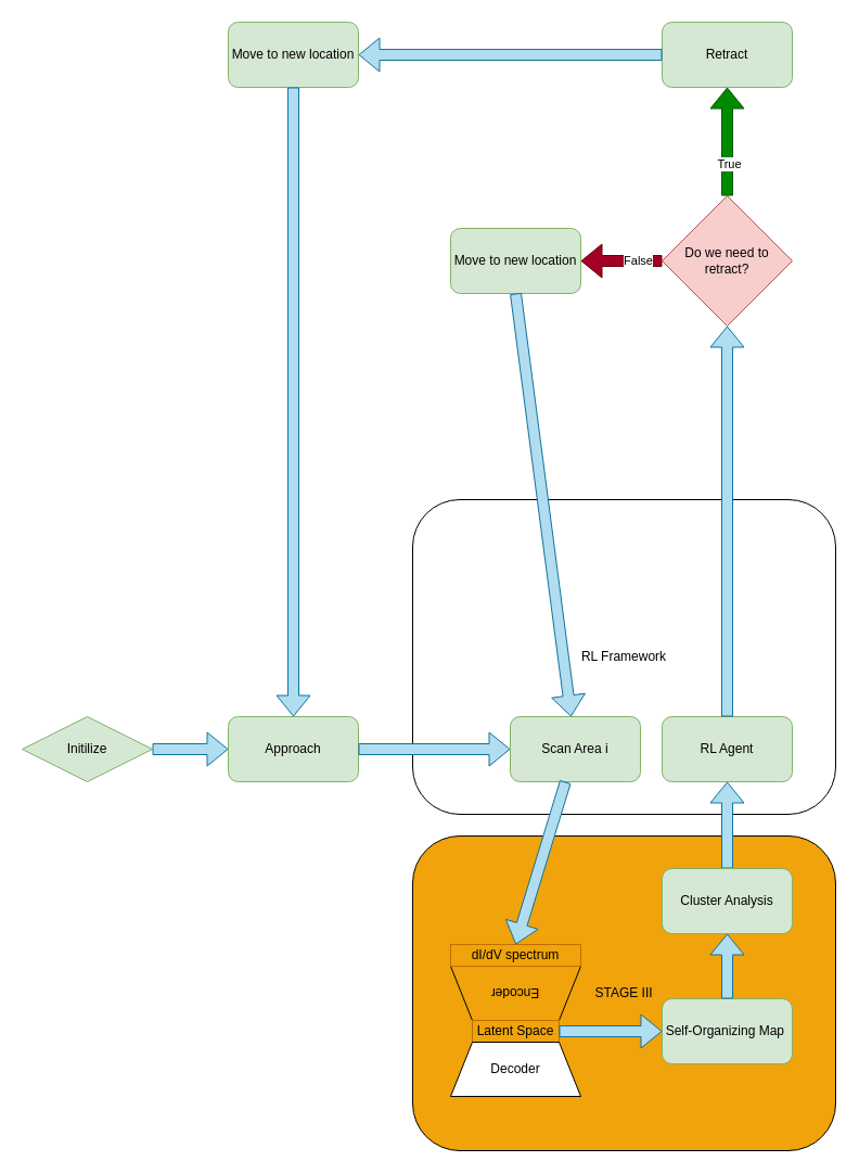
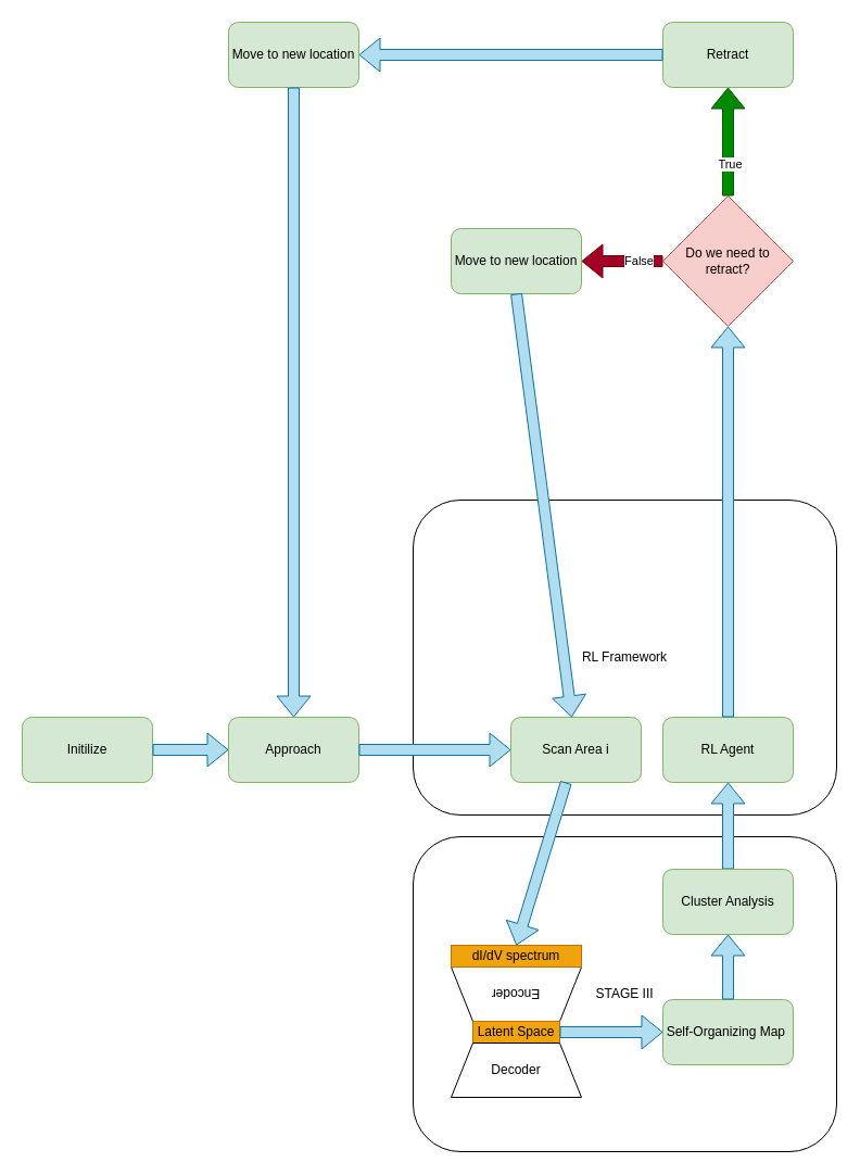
  <mxCell id="0" />
  <mxCell id="1" parent="0" />
  <mxCell id="2" value="RL Framework" style="rounded=1;whiteSpace=wrap;html=1;" vertex="1" parent="1"><mxGeometry x="380" y="460" width="390" height="290" as="geometry" /></mxCell>
- <mxCell id="3" value="STAGE III" style="rounded=1;whiteSpace=wrap;html=1;fillColor=#f0a30a;" parent="1" vertex="1"><mxGeometry x="380" y="770" width="390" height="290" as="geometry" /></mxCell>
+ <mxCell id="3" value="STAGE III" style="rounded=1;whiteSpace=wrap;html=1;" parent="1" vertex="1"><mxGeometry x="380" y="770" width="390" height="290" as="geometry" /></mxCell>
  <mxCell id="4" value="Scan Area i" style="rounded=1;whiteSpace=wrap;html=1;fillColor=#d5e8d4;strokeColor=#82b366;" parent="1" vertex="1"><mxGeometry x="470" y="660" width="120" height="60" as="geometry" /></mxCell>
  <mxCell id="5" value="" style="shape=flexArrow;endArrow=classic;html=1;rounded=0;entryX=0.5;entryY=0;entryDx=0;entryDy=0;fillColor=#b1ddf0;strokeColor=#10739e;" parent="1" source="4" target="12" edge="1"><mxGeometry width="50" height="50" relative="1" as="geometry"><mxPoint x="502.5" y="1200" as="sourcePoint" /><mxPoint x="493" y="1130" as="targetPoint" /></mxGeometry></mxCell>
  <mxCell id="6" value="" style="edgeStyle=orthogonalEdgeStyle;rounded=0;orthogonalLoop=1;jettySize=auto;html=1;" edge="1" parent="1" source="8" target="18"><mxGeometry relative="1" as="geometry" /></mxCell>
  <mxCell id="7" value="" style="edgeStyle=orthogonalEdgeStyle;rounded=0;orthogonalLoop=1;jettySize=auto;html=1;fillColor=#b0e3e6;strokeColor=#0e8088;" edge="1" parent="1" source="8" target="18"><mxGeometry relative="1" as="geometry" /></mxCell>
  <mxCell id="8" value="Self-Organizing Map&amp;nbsp;" style="rounded=1;whiteSpace=wrap;html=1;fillColor=#d5e8d4;strokeColor=#82b366;" parent="1" vertex="1"><mxGeometry x="610" y="920" width="120" height="60" as="geometry" /></mxCell>
  <mxCell id="9" value="Encoder" style="shape=trapezoid;perimeter=trapezoidPerimeter;whiteSpace=wrap;html=1;fixedSize=1;rotation=-180;fillColor=none;" parent="1" vertex="1"><mxGeometry x="415" y="890" width="120" height="50" as="geometry" /></mxCell>
  <mxCell id="10" value="Latent Space" style="rounded=0;whiteSpace=wrap;html=1;fillColor=#f0a30a;fontColor=#000000;strokeColor=#BD7000;" parent="1" vertex="1"><mxGeometry x="435" y="940" width="80" height="20" as="geometry" /></mxCell>
  <mxCell id="11" value="Decoder" style="shape=trapezoid;perimeter=trapezoidPerimeter;whiteSpace=wrap;html=1;fixedSize=1;rotation=0;" parent="1" vertex="1"><mxGeometry x="415" y="960" width="120" height="50" as="geometry" /></mxCell>
  <mxCell id="12" value="dI/dV spectrum" style="rounded=0;whiteSpace=wrap;html=1;fillColor=#f0a30a;fontColor=#000000;strokeColor=#BD7000;" parent="1" vertex="1"><mxGeometry x="415" y="870" width="120" height="20" as="geometry" /></mxCell>
  <mxCell id="13" value="" style="shape=flexArrow;endArrow=classic;html=1;rounded=0;entryX=0;entryY=0.5;entryDx=0;entryDy=0;exitX=1;exitY=0.5;exitDx=0;exitDy=0;fillColor=#b1ddf0;strokeColor=#10739e;" parent="1" source="10" target="8" edge="1"><mxGeometry width="50" height="50" relative="1" as="geometry"><mxPoint x="460" y="1490" as="sourcePoint" /><mxPoint x="510" y="1440" as="targetPoint" /></mxGeometry></mxCell>
  <mxCell id="14" value="" style="shape=flexArrow;endArrow=classic;html=1;rounded=0;exitX=0.5;exitY=0;exitDx=0;exitDy=0;entryX=0.5;entryY=1;entryDx=0;entryDy=0;fillColor=#b1ddf0;strokeColor=#10739e;" parent="1" source="18" target="15" edge="1"><mxGeometry width="50" height="50" relative="1" as="geometry"><mxPoint x="702.54" y="1060" as="sourcePoint" /><mxPoint x="702.5" y="990" as="targetPoint" /></mxGeometry></mxCell>
  <mxCell id="15" value="RL Agent" style="rounded=1;whiteSpace=wrap;html=1;fillColor=#d5e8d4;strokeColor=#82b366;" parent="1" vertex="1"><mxGeometry x="610" y="660" width="120" height="60" as="geometry" /></mxCell>
  <mxCell id="16" value="" style="shape=flexArrow;endArrow=classic;html=1;rounded=0;exitX=0.5;exitY=0;exitDx=0;exitDy=0;fillColor=#b1ddf0;strokeColor=#10739e;entryX=0.5;entryY=1;entryDx=0;entryDy=0;" parent="1" edge="1" target="23" source="15"><mxGeometry width="50" height="50" relative="1" as="geometry"><mxPoint x="704.54" y="370" as="sourcePoint" /><mxPoint x="704.5" y="300" as="targetPoint" /></mxGeometry></mxCell>
  <mxCell id="17" value="" style="shape=flexArrow;endArrow=classic;html=1;rounded=0;entryX=0.5;entryY=1;entryDx=0;entryDy=0;fillColor=#b1ddf0;strokeColor=#10739e;" parent="1" target="18" edge="1"><mxGeometry width="50" height="50" relative="1" as="geometry"><mxPoint x="670" y="920" as="sourcePoint" /><mxPoint x="670" y="720" as="targetPoint" /></mxGeometry></mxCell>
  <mxCell id="18" value="Cluster Analysis" style="rounded=1;whiteSpace=wrap;html=1;fillColor=#d5e8d4;strokeColor=#82b366;" parent="1" vertex="1"><mxGeometry x="610" y="800" width="120" height="60" as="geometry" /></mxCell>
- <mxCell id="19" value="Initilize" style="rhombus;whiteSpace=wrap;html=1;fillColor=#d5e8d4;strokeColor=#82b366;" parent="1" vertex="1"><mxGeometry x="20" y="660" width="120" height="60" as="geometry" /></mxCell>
+ <mxCell id="19" value="Initilize" style="rounded=1;whiteSpace=wrap;html=1;fillColor=#d5e8d4;strokeColor=#82b366;" parent="1" vertex="1"><mxGeometry x="20" y="660" width="120" height="60" as="geometry" /></mxCell>
  <mxCell id="20" value="Approach" style="rounded=1;whiteSpace=wrap;html=1;fillColor=#d5e8d4;strokeColor=#82b366;" parent="1" vertex="1"><mxGeometry x="210" y="660" width="120" height="60" as="geometry" /></mxCell>
  <mxCell id="21" value="" style="shape=flexArrow;endArrow=classic;html=1;rounded=0;exitX=1;exitY=0.5;exitDx=0;exitDy=0;entryX=0;entryY=0.5;entryDx=0;entryDy=0;fillColor=#b1ddf0;strokeColor=#10739e;" parent="1" source="19" target="20" edge="1"><mxGeometry width="50" height="50" relative="1" as="geometry"><mxPoint x="140" y="700" as="sourcePoint" /><mxPoint x="190" y="650" as="targetPoint" /></mxGeometry></mxCell>
  <mxCell id="22" value="" style="shape=flexArrow;endArrow=classic;html=1;rounded=0;entryX=0;entryY=0.5;entryDx=0;entryDy=0;fillColor=#b1ddf0;strokeColor=#10739e;" parent="1" source="20" target="4" edge="1"><mxGeometry width="50" height="50" relative="1" as="geometry"><mxPoint x="150" y="700" as="sourcePoint" /><mxPoint x="220" y="700" as="targetPoint" /></mxGeometry></mxCell>
  <mxCell id="23" value="Do we need to retract?" style="rhombus;whiteSpace=wrap;html=1;fillColor=#f8cecc;strokeColor=#b85450;" parent="1" vertex="1"><mxGeometry x="610" y="180" width="120" height="120" as="geometry" /></mxCell>
  <mxCell id="24" value="" style="shape=flexArrow;endArrow=classic;html=1;rounded=0;exitX=0.5;exitY=0;exitDx=0;exitDy=0;entryX=0.5;entryY=1;entryDx=0;entryDy=0;fillColor=#008a00;strokeColor=#005700;" parent="1" target="29" edge="1" source="23"><mxGeometry width="50" height="50" relative="1" as="geometry"><mxPoint x="704.54" y="155" as="sourcePoint" /><mxPoint x="704.5" y="85" as="targetPoint" /></mxGeometry></mxCell>
  <mxCell id="25" value="True" style="edgeLabel;html=1;align=center;verticalAlign=middle;resizable=0;points=[];" parent="24" vertex="1" connectable="0"><mxGeometry x="-0.4" y="-1" relative="1" as="geometry"><mxPoint as="offset" /></mxGeometry></mxCell>
  <mxCell id="26" value="" style="shape=flexArrow;endArrow=classic;html=1;rounded=0;exitX=0;exitY=0.5;exitDx=0;exitDy=0;entryX=1;entryY=0.5;entryDx=0;entryDy=0;fillColor=#a20025;strokeColor=#6F0000;" parent="1" source="23" target="32" edge="1"><mxGeometry width="50" height="50" relative="1" as="geometry"><mxPoint x="530.04" y="200" as="sourcePoint" /><mxPoint x="570" y="228" as="targetPoint" /></mxGeometry></mxCell>
  <mxCell id="27" value="False" style="edgeLabel;html=1;align=center;verticalAlign=middle;resizable=0;points=[];" parent="26" vertex="1" connectable="0"><mxGeometry x="-0.4" y="-1" relative="1" as="geometry"><mxPoint as="offset" /></mxGeometry></mxCell>
  <mxCell id="28" value="Move to new location" style="rounded=1;whiteSpace=wrap;html=1;fillColor=#d5e8d4;strokeColor=#82b366;" parent="1" vertex="1"><mxGeometry x="210" y="20" width="120" height="60" as="geometry" /></mxCell>
  <mxCell id="29" value="Retract" style="rounded=1;whiteSpace=wrap;html=1;fillColor=#d5e8d4;strokeColor=#82b366;" parent="1" vertex="1"><mxGeometry x="610" y="20" width="120" height="60" as="geometry" /></mxCell>
  <mxCell id="30" value="" style="shape=flexArrow;endArrow=classic;html=1;rounded=0;entryX=1;entryY=0.5;entryDx=0;entryDy=0;exitX=0;exitY=0.5;exitDx=0;exitDy=0;fillColor=#b1ddf0;strokeColor=#10739e;" parent="1" source="29" target="28" edge="1"><mxGeometry width="50" height="50" relative="1" as="geometry"><mxPoint x="445" y="120" as="sourcePoint" /><mxPoint x="530" y="120" as="targetPoint" /></mxGeometry></mxCell>
  <mxCell id="31" value="" style="shape=flexArrow;endArrow=classic;html=1;rounded=0;exitX=0.5;exitY=1;exitDx=0;exitDy=0;fillColor=#b1ddf0;strokeColor=#10739e;" parent="1" source="28" target="20" edge="1"><mxGeometry width="50" height="50" relative="1" as="geometry"><mxPoint x="655" y="60" as="sourcePoint" /><mxPoint x="370" y="60" as="targetPoint" /></mxGeometry></mxCell>
  <mxCell id="32" value="Move to new location" style="rounded=1;whiteSpace=wrap;html=1;fillColor=#d5e8d4;strokeColor=#82b366;" parent="1" vertex="1"><mxGeometry x="415" y="210" width="120" height="60" as="geometry" /></mxCell>
  <mxCell id="33" value="" style="shape=flexArrow;endArrow=classic;html=1;rounded=0;exitX=0.5;exitY=1;exitDx=0;exitDy=0;fillColor=#b1ddf0;strokeColor=#10739e;" parent="1" source="32" target="4" edge="1"><mxGeometry width="50" height="50" relative="1" as="geometry"><mxPoint x="310" y="90" as="sourcePoint" /><mxPoint x="310" y="380" as="targetPoint" /></mxGeometry></mxCell>
